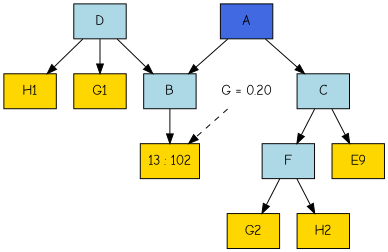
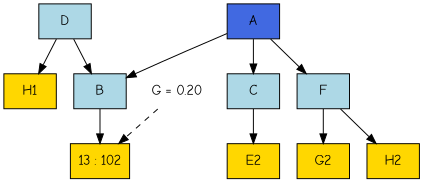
  digraph {
    fontname="Comic Neue"
    rankdir=TD
    node [fillcolor=gold fontname="Comic Neue" shape=rectangle style=filled]
    edge [fontname="Comic Neue"]
    H1
    n2 [label="G = 0.20" shape=plaintext fillcolor="" style=""]
    n3 [label="13 : 102"]
    A [fillcolor=royalblue]
    B [fillcolor=lightblue]
    C [fillcolor=lightblue]
    F [fillcolor=lightblue]
-   E2 [label=E9]
+   E2
    D [fillcolor=lightblue]
-   G1
    G2
    H2
    subgraph sub_1 {
      rank=same
      H1
      n2
    }
    n2 -> n3 [constraint=false style=dashed]
    A -> B
    A -> C
    B -> n3
-   C -> F
+   A -> F
    C -> E2
    F -> G2
    F -> H2
    D -> H1
    D -> B
-   D -> G1
  }
